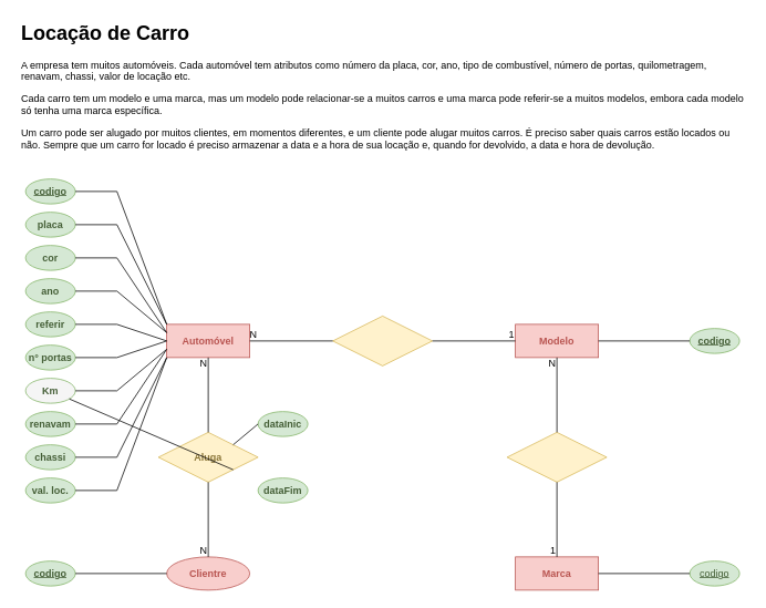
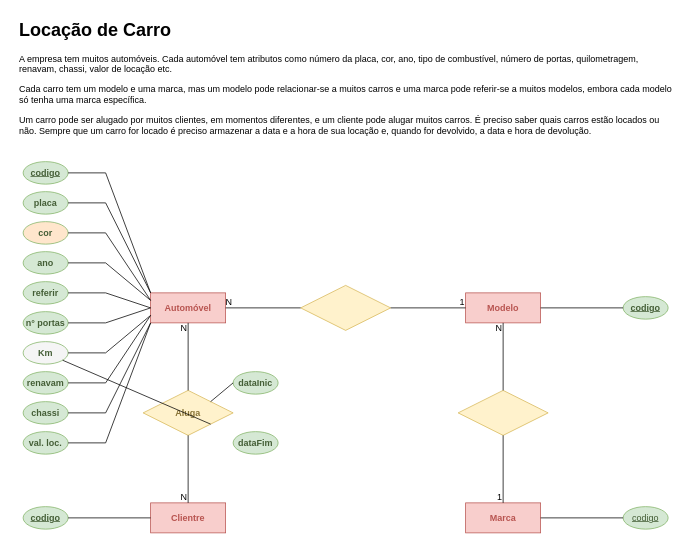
  <mxCell id="0" />
  <mxCell id="1" parent="0" />
  <mxCell id="2" value="Automóvel" style="whiteSpace=wrap;html=1;align=center;fillColor=#f8cecc;strokeColor=#b85450;fontColor=#B85450;labelBorderColor=none;labelBackgroundColor=none;fontStyle=1" vertex="1" parent="1"><mxGeometry x="200" y="390" width="100" height="40" as="geometry" /></mxCell>
  <mxCell id="3" value="Modelo" style="whiteSpace=wrap;html=1;align=center;fillColor=#f8cecc;strokeColor=#b85450;fontColor=#B85450;labelBorderColor=none;labelBackgroundColor=none;fontStyle=1" vertex="1" parent="1"><mxGeometry x="620" y="390" width="100" height="40" as="geometry" /></mxCell>
  <mxCell id="4" value="codigo" style="ellipse;whiteSpace=wrap;html=1;align=center;fontStyle=5;fillColor=#d5e8d4;strokeColor=#82b366;fontColor=#445E36;" vertex="1" parent="1"><mxGeometry x="30" y="215" width="60" height="30" as="geometry" /></mxCell>
  <mxCell id="5" value="placa" style="ellipse;whiteSpace=wrap;html=1;align=center;fillColor=#d5e8d4;strokeColor=#82b366;fontColor=#445E36;fontStyle=1" vertex="1" parent="1"><mxGeometry x="30" y="255" width="60" height="30" as="geometry" /></mxCell>
- <mxCell id="6" value="cor" style="ellipse;whiteSpace=wrap;html=1;align=center;fillColor=#d5e8d4;strokeColor=#82b366;fontColor=#445E36;fontStyle=1" vertex="1" parent="1"><mxGeometry x="30" y="295" width="60" height="30" as="geometry" /></mxCell>
+ <mxCell id="6" value="cor" style="ellipse;whiteSpace=wrap;html=1;align=center;fillColor=#ffe6cc;strokeColor=#82b366;fontColor=#445E36;fontStyle=1;" vertex="1" parent="1"><mxGeometry x="30" y="295" width="60" height="30" as="geometry" /></mxCell>
  <mxCell id="7" value="ano" style="ellipse;whiteSpace=wrap;html=1;align=center;fillColor=#d5e8d4;strokeColor=#82b366;fontColor=#445E36;fontStyle=1" vertex="1" parent="1"><mxGeometry x="30" y="335" width="60" height="30" as="geometry" /></mxCell>
  <mxCell id="8" value="referir" style="ellipse;whiteSpace=wrap;html=1;align=center;fillColor=#d5e8d4;strokeColor=#82b366;fontColor=#445E36;fontStyle=1" vertex="1" parent="1"><mxGeometry x="30" y="375" width="60" height="30" as="geometry" /></mxCell>
  <mxCell id="9" value="n° portas" style="ellipse;whiteSpace=wrap;html=1;align=center;fillColor=#d5e8d4;strokeColor=#82b366;fontColor=#445E36;fontStyle=1" vertex="1" parent="1"><mxGeometry x="30" y="415" width="60" height="30" as="geometry" /></mxCell>
  <mxCell id="10" value="Km" style="ellipse;whiteSpace=wrap;html=1;align=center;fillColor=#f5f5f5;strokeColor=#82b366;fontColor=#445E36;fontStyle=1;" vertex="1" parent="1"><mxGeometry x="30" y="455" width="60" height="30" as="geometry" /></mxCell>
  <mxCell id="11" value="renavam" style="ellipse;whiteSpace=wrap;html=1;align=center;fillColor=#d5e8d4;strokeColor=#82b366;fontColor=#445E36;fontStyle=1" vertex="1" parent="1"><mxGeometry x="30" y="495" width="60" height="30" as="geometry" /></mxCell>
  <mxCell id="12" value="chassi" style="ellipse;whiteSpace=wrap;html=1;align=center;fillColor=#d5e8d4;strokeColor=#82b366;fontColor=#445E36;fontStyle=1" vertex="1" parent="1"><mxGeometry x="30" y="535" width="60" height="30" as="geometry" /></mxCell>
  <mxCell id="13" value="val. loc." style="ellipse;whiteSpace=wrap;html=1;align=center;fillColor=#d5e8d4;strokeColor=#82b366;fontColor=#445E36;fontStyle=1" vertex="1" parent="1"><mxGeometry x="30" y="575" width="60" height="30" as="geometry" /></mxCell>
  <mxCell id="14" value="" style="shape=rhombus;perimeter=rhombusPerimeter;whiteSpace=wrap;html=1;align=center;fillColor=#fff2cc;strokeColor=#d6b656;fontColor=#8A7537;fontStyle=1" vertex="1" parent="1"><mxGeometry x="400" y="380" width="120" height="60" as="geometry" /></mxCell>
  <mxCell id="15" value="" style="endArrow=none;html=1;rounded=0;exitX=1;exitY=0.5;exitDx=0;exitDy=0;entryX=0;entryY=0;entryDx=0;entryDy=0;" edge="1" parent="1" source="4" target="2"><mxGeometry relative="1" as="geometry"><mxPoint x="190" y="550" as="sourcePoint" /><mxPoint x="350" y="550" as="targetPoint" /><Array as="points"><mxPoint x="140" y="230" /></Array></mxGeometry></mxCell>
  <mxCell id="16" value="" style="endArrow=none;html=1;rounded=0;exitX=1;exitY=0.5;exitDx=0;exitDy=0;entryX=0;entryY=0;entryDx=0;entryDy=0;" edge="1" parent="1" source="5" target="2"><mxGeometry relative="1" as="geometry"><mxPoint x="170" y="550" as="sourcePoint" /><mxPoint x="330" y="550" as="targetPoint" /><Array as="points"><mxPoint x="140" y="270" /></Array></mxGeometry></mxCell>
  <mxCell id="17" value="" style="endArrow=none;html=1;rounded=0;exitX=1;exitY=0.5;exitDx=0;exitDy=0;entryX=0;entryY=0.25;entryDx=0;entryDy=0;" edge="1" parent="1" source="6" target="2"><mxGeometry relative="1" as="geometry"><mxPoint x="90" y="530" as="sourcePoint" /><mxPoint x="250" y="530" as="targetPoint" /><Array as="points"><mxPoint x="140" y="310" /></Array></mxGeometry></mxCell>
  <mxCell id="18" value="" style="endArrow=none;html=1;rounded=0;exitX=1;exitY=0.5;exitDx=0;exitDy=0;entryX=0;entryY=0.25;entryDx=0;entryDy=0;" edge="1" parent="1" source="7" target="2"><mxGeometry relative="1" as="geometry"><mxPoint x="120" y="550" as="sourcePoint" /><mxPoint x="280" y="550" as="targetPoint" /><Array as="points"><mxPoint x="140" y="350" /></Array></mxGeometry></mxCell>
  <mxCell id="19" value="" style="endArrow=none;html=1;rounded=0;exitX=1;exitY=0.5;exitDx=0;exitDy=0;entryX=0;entryY=0.5;entryDx=0;entryDy=0;" edge="1" parent="1" source="8" target="2"><mxGeometry relative="1" as="geometry"><mxPoint x="230" y="500" as="sourcePoint" /><mxPoint x="390" y="500" as="targetPoint" /><Array as="points"><mxPoint x="140" y="390" /></Array></mxGeometry></mxCell>
  <mxCell id="20" value="" style="endArrow=none;html=1;rounded=0;exitX=1;exitY=0.5;exitDx=0;exitDy=0;entryX=0;entryY=0.5;entryDx=0;entryDy=0;" edge="1" parent="1" source="9" target="2"><mxGeometry relative="1" as="geometry"><mxPoint x="280" y="530" as="sourcePoint" /><mxPoint x="440" y="530" as="targetPoint" /><Array as="points"><mxPoint x="140" y="430" /></Array></mxGeometry></mxCell>
  <mxCell id="21" value="" style="endArrow=none;html=1;rounded=0;exitX=1;exitY=0.5;exitDx=0;exitDy=0;entryX=0;entryY=0.75;entryDx=0;entryDy=0;" edge="1" parent="1" source="10" target="2"><mxGeometry relative="1" as="geometry"><mxPoint x="220" y="500" as="sourcePoint" /><mxPoint x="380" y="500" as="targetPoint" /><Array as="points"><mxPoint x="140" y="470" /></Array></mxGeometry></mxCell>
  <mxCell id="22" value="" style="endArrow=none;html=1;rounded=0;exitX=1;exitY=0.5;exitDx=0;exitDy=0;entryX=0;entryY=0.75;entryDx=0;entryDy=0;" edge="1" parent="1" source="11" target="2"><mxGeometry relative="1" as="geometry"><mxPoint x="140" y="520" as="sourcePoint" /><mxPoint x="300" y="520" as="targetPoint" /><Array as="points"><mxPoint x="140" y="510" /></Array></mxGeometry></mxCell>
  <mxCell id="23" value="" style="endArrow=none;html=1;rounded=0;exitX=1;exitY=0.5;exitDx=0;exitDy=0;entryX=0;entryY=1;entryDx=0;entryDy=0;" edge="1" parent="1" source="12" target="2"><mxGeometry relative="1" as="geometry"><mxPoint x="220" y="550" as="sourcePoint" /><mxPoint x="380" y="550" as="targetPoint" /><Array as="points"><mxPoint x="140" y="550" /></Array></mxGeometry></mxCell>
  <mxCell id="24" value="" style="endArrow=none;html=1;rounded=0;exitX=1;exitY=0.5;exitDx=0;exitDy=0;entryX=0;entryY=1;entryDx=0;entryDy=0;" edge="1" parent="1" source="13" target="2"><mxGeometry relative="1" as="geometry"><mxPoint x="160" y="520" as="sourcePoint" /><mxPoint x="320" y="520" as="targetPoint" /><Array as="points"><mxPoint x="140" y="590" /></Array></mxGeometry></mxCell>
  <mxCell id="25" value="Marca" style="whiteSpace=wrap;html=1;align=center;fillColor=#f8cecc;strokeColor=#b85450;fontColor=#B85450;labelBorderColor=none;labelBackgroundColor=none;fontStyle=1" vertex="1" parent="1"><mxGeometry x="620" y="670" width="100" height="40" as="geometry" /></mxCell>
  <mxCell id="26" value="" style="endArrow=none;html=1;rounded=0;exitX=1;exitY=0.5;exitDx=0;exitDy=0;entryX=0;entryY=0.5;entryDx=0;entryDy=0;" edge="1" parent="1" source="14" target="3"><mxGeometry relative="1" as="geometry"><mxPoint x="480" y="460" as="sourcePoint" /><mxPoint x="640" y="460" as="targetPoint" /></mxGeometry></mxCell>
  <mxCell id="27" value="1" style="resizable=0;html=1;whiteSpace=wrap;align=right;verticalAlign=bottom;" connectable="0" vertex="1" parent="26"><mxGeometry x="1" relative="1" as="geometry" /></mxCell>
  <mxCell id="28" value="" style="shape=rhombus;perimeter=rhombusPerimeter;whiteSpace=wrap;html=1;align=center;fillColor=#fff2cc;strokeColor=#d6b656;fontColor=#8A7537;fontStyle=1" vertex="1" parent="1"><mxGeometry x="610" y="520" width="120" height="60" as="geometry" /></mxCell>
  <mxCell id="29" value="" style="endArrow=none;html=1;rounded=0;entryX=1;entryY=0.5;entryDx=0;entryDy=0;exitX=0;exitY=0.5;exitDx=0;exitDy=0;" edge="1" parent="1" source="14" target="2"><mxGeometry relative="1" as="geometry"><mxPoint x="400" y="550" as="sourcePoint" /><mxPoint x="560" y="550" as="targetPoint" /></mxGeometry></mxCell>
  <mxCell id="30" value="N" style="resizable=0;html=1;whiteSpace=wrap;align=right;verticalAlign=bottom;" connectable="0" vertex="1" parent="29"><mxGeometry x="1" relative="1" as="geometry"><mxPoint x="10" as="offset" /></mxGeometry></mxCell>
  <mxCell id="31" value="" style="endArrow=none;html=1;rounded=0;exitX=0.5;exitY=1;exitDx=0;exitDy=0;entryX=0.5;entryY=0;entryDx=0;entryDy=0;" edge="1" parent="1" source="28" target="25"><mxGeometry relative="1" as="geometry"><mxPoint x="650" y="620" as="sourcePoint" /><mxPoint x="810" y="620" as="targetPoint" /></mxGeometry></mxCell>
  <mxCell id="32" value="1" style="resizable=0;html=1;whiteSpace=wrap;align=right;verticalAlign=bottom;" connectable="0" vertex="1" parent="31"><mxGeometry x="1" relative="1" as="geometry" /></mxCell>
  <mxCell id="33" value="" style="endArrow=none;html=1;rounded=0;entryX=0.5;entryY=1;entryDx=0;entryDy=0;exitX=0.5;exitY=0;exitDx=0;exitDy=0;" edge="1" parent="1" source="28" target="3"><mxGeometry relative="1" as="geometry"><mxPoint x="290" y="520" as="sourcePoint" /><mxPoint x="450" y="520" as="targetPoint" /></mxGeometry></mxCell>
  <mxCell id="34" value="N" style="resizable=0;html=1;whiteSpace=wrap;align=right;verticalAlign=bottom;" connectable="0" vertex="1" parent="33"><mxGeometry x="1" relative="1" as="geometry"><mxPoint y="15" as="offset" /></mxGeometry></mxCell>
  <mxCell id="35" value="Aluga" style="shape=rhombus;perimeter=rhombusPerimeter;whiteSpace=wrap;html=1;align=center;fillColor=#fff2cc;strokeColor=#d6b656;fontColor=#8A7537;fontStyle=1" vertex="1" parent="1"><mxGeometry x="190" y="520" width="120" height="60" as="geometry" /></mxCell>
- <mxCell id="36" value="Clientre" style="ellipse;whiteSpace=wrap;html=1;align=center;fillColor=#f8cecc;strokeColor=#b85450;fontColor=#B85450;labelBorderColor=none;labelBackgroundColor=none;fontStyle=1;" vertex="1" parent="1"><mxGeometry x="200" y="670" width="100" height="40" as="geometry" /></mxCell>
+ <mxCell id="36" value="Clientre" style="whiteSpace=wrap;html=1;align=center;fillColor=#f8cecc;strokeColor=#b85450;fontColor=#B85450;labelBorderColor=none;labelBackgroundColor=none;fontStyle=1" vertex="1" parent="1"><mxGeometry x="200" y="670" width="100" height="40" as="geometry" /></mxCell>
  <mxCell id="37" value="codigo" style="ellipse;whiteSpace=wrap;html=1;align=center;fontStyle=5;fillColor=#d5e8d4;strokeColor=#82b366;fontColor=#445E36;" vertex="1" parent="1"><mxGeometry x="30" y="675" width="60" height="30" as="geometry" /></mxCell>
  <mxCell id="38" value="codigo" style="ellipse;whiteSpace=wrap;html=1;align=center;fontStyle=5;fillColor=#d5e8d4;strokeColor=#82b366;fontColor=#445E36;" vertex="1" parent="1"><mxGeometry x="830" y="395" width="60" height="30" as="geometry" /></mxCell>
  <mxCell id="39" value="codigo" style="ellipse;whiteSpace=wrap;html=1;align=center;fontStyle=4;fillColor=#d5e8d4;strokeColor=#82b366;fontColor=#445E36;" vertex="1" parent="1"><mxGeometry x="830" y="675" width="60" height="30" as="geometry" /></mxCell>
  <mxCell id="40" value="" style="endArrow=none;html=1;rounded=0;entryX=0.5;entryY=1;entryDx=0;entryDy=0;exitX=0.5;exitY=0;exitDx=0;exitDy=0;" edge="1" parent="1" source="35" target="2"><mxGeometry relative="1" as="geometry"><mxPoint x="680" y="530" as="sourcePoint" /><mxPoint x="680" y="440" as="targetPoint" /></mxGeometry></mxCell>
  <mxCell id="41" value="N" style="resizable=0;html=1;whiteSpace=wrap;align=right;verticalAlign=bottom;" connectable="0" vertex="1" parent="40"><mxGeometry x="1" relative="1" as="geometry"><mxPoint y="15" as="offset" /></mxGeometry></mxCell>
  <mxCell id="42" value="" style="endArrow=none;html=1;rounded=0;exitX=0.5;exitY=1;exitDx=0;exitDy=0;entryX=0.5;entryY=0;entryDx=0;entryDy=0;" edge="1" parent="1" source="35" target="36"><mxGeometry relative="1" as="geometry"><mxPoint x="330" y="640" as="sourcePoint" /><mxPoint x="490" y="640" as="targetPoint" /></mxGeometry></mxCell>
  <mxCell id="43" value="N" style="resizable=0;html=1;whiteSpace=wrap;align=right;verticalAlign=bottom;" connectable="0" vertex="1" parent="42"><mxGeometry x="1" relative="1" as="geometry" /></mxCell>
  <mxCell id="44" value="dataInic" style="ellipse;whiteSpace=wrap;html=1;align=center;fillColor=#d5e8d4;strokeColor=#82b366;fontColor=#445E36;fontStyle=1" vertex="1" parent="1"><mxGeometry x="310" y="495" width="60" height="30" as="geometry" /></mxCell>
  <mxCell id="45" value="dataFim" style="ellipse;whiteSpace=wrap;html=1;align=center;fillColor=#d5e8d4;strokeColor=#82b366;fontColor=#445E36;fontStyle=1" vertex="1" parent="1"><mxGeometry x="310" y="575" width="60" height="30" as="geometry" /></mxCell>
  <mxCell id="46" value="" style="endArrow=none;html=1;rounded=0;exitX=1;exitY=1;exitDx=0;exitDy=0;" edge="1" parent="1" source="35" target="10"><mxGeometry relative="1" as="geometry"><mxPoint x="350" y="630" as="sourcePoint" /><mxPoint x="510" y="630" as="targetPoint" /></mxGeometry></mxCell>
  <mxCell id="47" value="" style="endArrow=none;html=1;rounded=0;exitX=1;exitY=0;exitDx=0;exitDy=0;entryX=0;entryY=0.5;entryDx=0;entryDy=0;" edge="1" parent="1" source="35" target="44"><mxGeometry relative="1" as="geometry"><mxPoint x="290" y="470" as="sourcePoint" /><mxPoint x="450" y="470" as="targetPoint" /></mxGeometry></mxCell>
  <mxCell id="48" value="" style="endArrow=none;html=1;rounded=0;exitX=1;exitY=0.5;exitDx=0;exitDy=0;entryX=0;entryY=0.5;entryDx=0;entryDy=0;" edge="1" parent="1" source="37" target="36"><mxGeometry relative="1" as="geometry"><mxPoint x="40" y="740" as="sourcePoint" /><mxPoint x="200" y="740" as="targetPoint" /></mxGeometry></mxCell>
  <mxCell id="49" value="" style="endArrow=none;html=1;rounded=0;exitX=1;exitY=0.5;exitDx=0;exitDy=0;entryX=0;entryY=0.5;entryDx=0;entryDy=0;" edge="1" parent="1" source="3" target="38"><mxGeometry relative="1" as="geometry"><mxPoint x="710" y="450" as="sourcePoint" /><mxPoint x="870" y="450" as="targetPoint" /></mxGeometry></mxCell>
  <mxCell id="50" value="" style="endArrow=none;html=1;rounded=0;exitX=1;exitY=0.5;exitDx=0;exitDy=0;entryX=0;entryY=0.5;entryDx=0;entryDy=0;" edge="1" parent="1" source="25" target="39"><mxGeometry relative="1" as="geometry"><mxPoint x="820" y="530" as="sourcePoint" /><mxPoint x="980" y="530" as="targetPoint" /></mxGeometry></mxCell>
  <mxCell id="51" value="&lt;h1&gt;Locação de Carro&lt;/h1&gt;&lt;p&gt;&lt;span&gt;&lt;/span&gt;&lt;/p&gt;&lt;p&gt;A empresa tem muitos automóveis. Cada automóvel tem atributos como número da placa, cor, ano, tipo de combustível, número de portas, quilometragem, renavam, chassi, valor de locação etc.&amp;nbsp;&lt;/p&gt;&lt;p&gt;Cada carro tem um modelo e uma marca, mas um modelo pode relacionar-se a muitos carros e uma marca pode referir-se a muitos modelos, embora cada modelo só tenha uma marca específica.&amp;nbsp;&lt;/p&gt;&lt;p&gt;Um carro pode ser alugado por muitos clientes, em momentos diferentes, e um cliente pode alugar muitos carros. É preciso saber quais carros estão locados ou não. Sempre que um carro for locado é preciso armazenar a data e a hora de sua locação e, quando for devolvido, a data e hora de devolução.&lt;/p&gt;&lt;p&gt;&lt;span dir=&quot;ltr&quot; class=&quot;ui-provider gr b c d e f g h i j k l m n o p q r s t u v w x y z ab ac ae af ag ah ai aj ak&quot;&gt;&lt;span style=&quot;font-family: -apple-system, BlinkMacSystemFont, &amp;quot;Segoe UI&amp;quot;, system-ui, &amp;quot;Apple Color Emoji&amp;quot;, &amp;quot;Segoe UI Emoji&amp;quot;, &amp;quot;Segoe UI Web&amp;quot;, sans-serif; font-size: 14px;&quot;&gt;&lt;br&gt;&lt;/span&gt;&lt;/span&gt;&lt;/p&gt;" style="text;html=1;strokeColor=none;fillColor=none;spacing=5;spacingTop=-20;whiteSpace=wrap;overflow=hidden;rounded=0;" vertex="1" parent="1"><mxGeometry x="20" y="20" width="880" height="170" as="geometry" /></mxCell>
